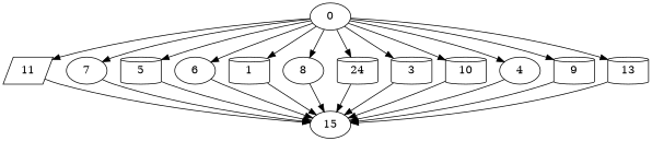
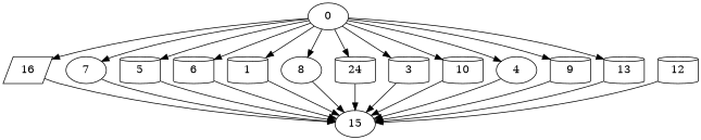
  digraph {
    node [Weight=14 shape=cylinder]
    edge [Weight=7]
    0 [shape=ellipse]
-   11 [Weight=15 shape=parallelogram]
+   11 [Weight=15 shape=parallelogram label=16]
    7 [Weight=15 shape=ellipse]
    5 [Weight=10]
-   6 [shape=ellipse]
+   6
    1 [Weight=10]
    8 [shape=ellipse]
    n8 [Weight=7 label=24]
    3 [Weight=8]
    10 [Weight=8]
    4 [Weight=3 shape=ellipse]
    9 [Weight=5]
    13 [Weight=3]
    15 [shape=ellipse]
+   12 [Weight=10]
    0 -> 11 [Weight=9]
    0 -> 7
    0 -> 5 [Weight=6]
    0 -> 6 [Weight=3]
    0 -> 1 [Weight=6]
    0 -> 8
    0 -> n8 [Weight=3]
    0 -> 3 [Weight=6]
    0 -> 10 [Weight=4]
    0 -> 4 [Weight=2]
    0 -> 9 [Weight=6]
    0 -> 13 [Weight=2]
    11 -> 15 [Weight=10]
    7 -> 15 [Weight=8]
    5 -> 15 [Weight=10]
    6 -> 15 [Weight=5]
    1 -> 15 [Weight=8]
    8 -> 15 [Weight=3]
    n8 -> 15 [Weight=9]
    3 -> 15
    10 -> 15
    4 -> 15
    9 -> 15 [Weight=5]
    13 -> 15 [Weight=3]
+   12 -> 15 [Weight=8]
  }
